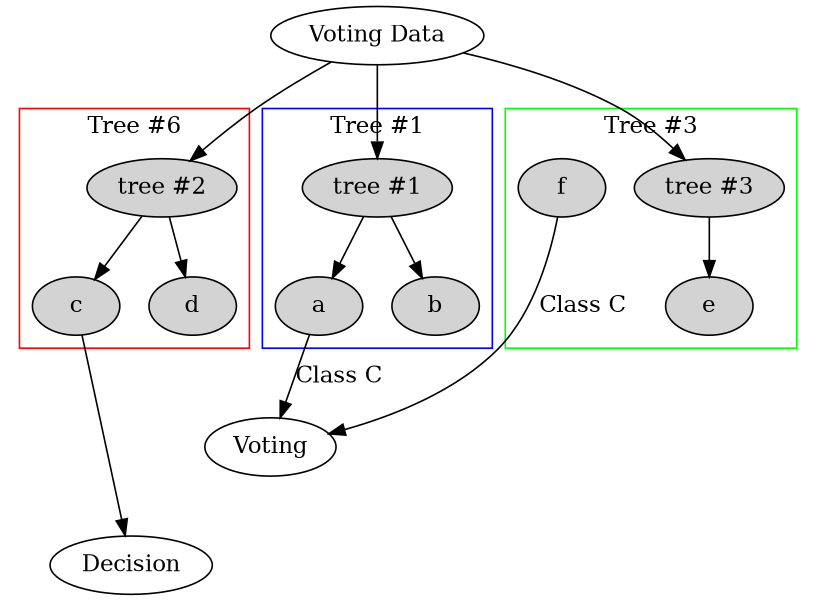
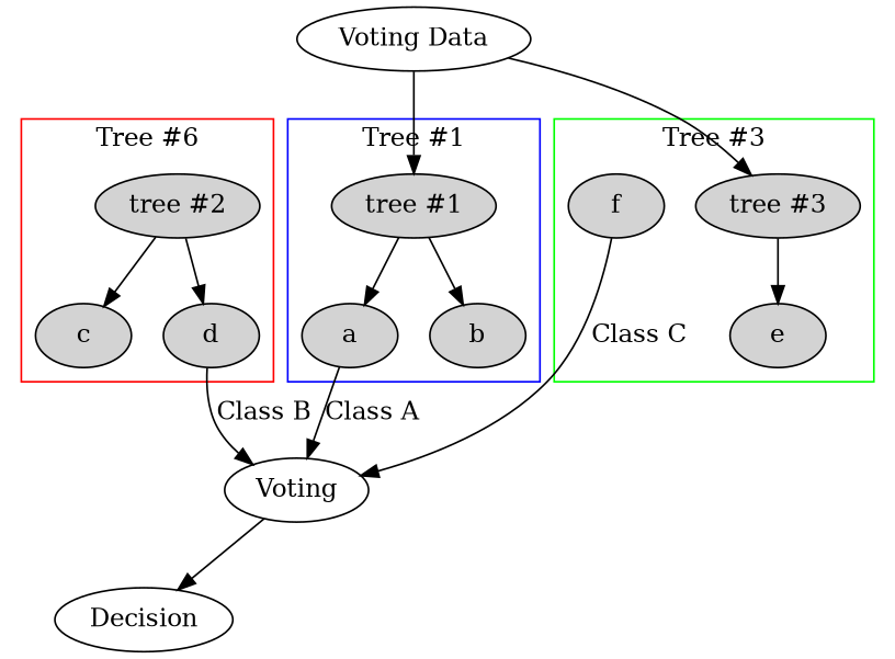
  digraph {
    node [style=filled]
    "tree #1"
    a
    b
    "tree #2"
    c
    d
    "tree #3"
    e
    f
    Voting [style=""]
    n11 [label="Voting Data" style=""]
    Decision [style=""]
    subgraph cluster_1 {
      color=blue
      label="Tree #1"
      "tree #1"
      a
      b
    }
    subgraph cluster_2 {
      color=red
      label="Tree #6"
      "tree #2"
      c
      d
    }
    subgraph cluster_3 {
      color=green
      label="Tree #3"
      "tree #3"
      e
      f
    }
    "tree #1" -> a
    "tree #1" -> b
-   a -> Voting [label="Class C"]
+   a -> Voting [label="Class A"]
    "tree #2" -> c
    "tree #2" -> d
+   d -> Voting [label="Class B"]
    "tree #3" -> e
    f -> Voting [label="Class C"]
-   c -> Decision [shape=box]
+   Voting -> Decision [shape=box]
    n11 -> "tree #1"
-   n11 -> "tree #2"
    n11 -> "tree #3"
  }
